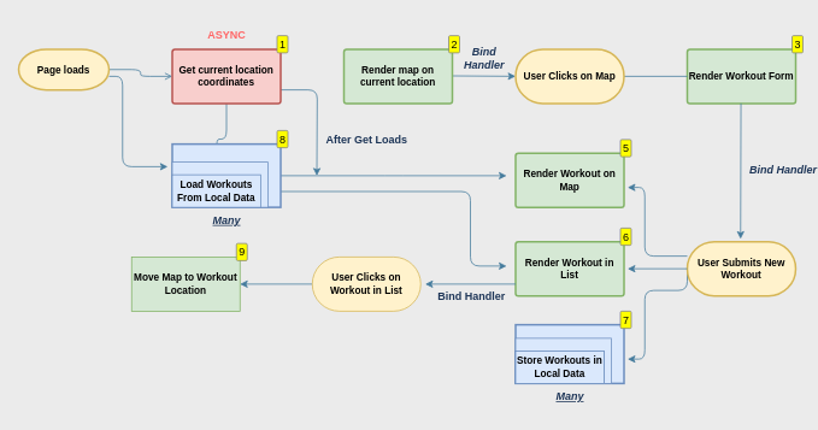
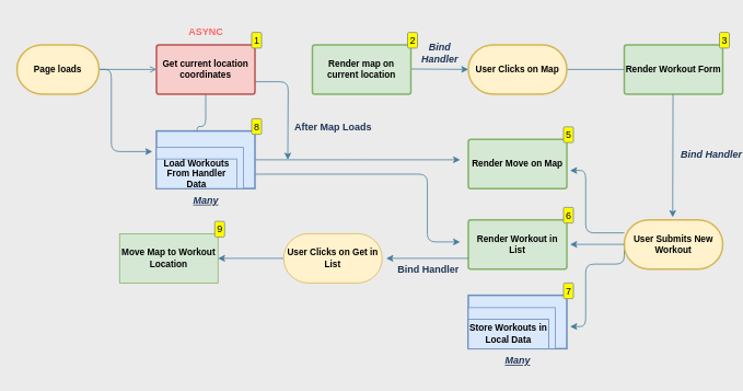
  <mxCell id="0" />
  <mxCell id="1" parent="0" />
  <mxCell id="2" value="" style="edgeStyle=orthogonalEdgeStyle;rounded=1;orthogonalLoop=1;jettySize=auto;html=1;labelBackgroundColor=none;strokeColor=#457B9D;fontColor=default;movable=0;resizable=0;rotatable=0;deletable=0;editable=0;locked=1;connectable=0;endArrow=open;" parent="1" source="4" target="7" edge="1"><mxGeometry relative="1" as="geometry" /></mxCell>
  <mxCell id="3" style="edgeStyle=orthogonalEdgeStyle;shape=connector;rounded=1;orthogonalLoop=1;jettySize=auto;html=1;labelBackgroundColor=default;strokeColor=#457B9D;fontFamily=Helvetica;fontSize=11;fontColor=#1D3557;endArrow=classic;fillColor=#A8DADC;movable=0;resizable=0;rotatable=0;deletable=0;editable=0;locked=1;connectable=0;" parent="1" source="4" edge="1"><mxGeometry relative="1" as="geometry"><mxPoint x="185" y="184" as="targetPoint" /><Array as="points"><mxPoint x="135" y="84" /><mxPoint x="135" y="184" /></Array></mxGeometry></mxCell>
- <mxCell id="4" value="&lt;b style=&quot;font-size: 11px;&quot;&gt;Page loads&lt;/b&gt;" style="strokeWidth=2;html=1;shape=mxgraph.flowchart.terminator;whiteSpace=wrap;movable=0;resizable=0;rotatable=0;deletable=0;editable=0;locked=1;connectable=0;rounded=1;labelBackgroundColor=none;fillColor=#fff2cc;strokeColor=#d6b656;fontSize=11;" parent="1" vertex="1"><mxGeometry x="20" y="54" width="100" height="45" as="geometry" /></mxCell>
+ <mxCell id="4" value="&lt;b style=&quot;font-size: 11px;&quot;&gt;Page loads&lt;/b&gt;" style="strokeWidth=2;html=1;shape=mxgraph.flowchart.terminator;whiteSpace=wrap;movable=0;resizable=0;rotatable=0;deletable=0;editable=0;locked=1;connectable=0;rounded=1;labelBackgroundColor=none;fillColor=#fff2cc;strokeColor=#d6b656;fontSize=11;" parent="1" vertex="1"><mxGeometry x="20" y="54" width="100" height="60" as="geometry" /></mxCell>
  <mxCell id="5" value="" style="edgeStyle=orthogonalEdgeStyle;rounded=1;orthogonalLoop=1;jettySize=auto;html=1;strokeColor=#457B9D;fontColor=#1D3557;fillColor=#A8DADC;movable=0;resizable=0;rotatable=0;deletable=0;editable=0;locked=1;connectable=0;" parent="1" source="7" target="32" edge="1"><mxGeometry relative="1" as="geometry" /></mxCell>
  <mxCell id="6" style="edgeStyle=orthogonalEdgeStyle;shape=connector;rounded=1;orthogonalLoop=1;jettySize=auto;html=1;exitX=1;exitY=0.75;exitDx=0;exitDy=0;labelBackgroundColor=default;strokeColor=#457B9D;fontFamily=Helvetica;fontSize=11;fontColor=#1D3557;endArrow=classic;fillColor=#A8DADC;movable=0;resizable=0;rotatable=0;deletable=0;editable=0;locked=1;connectable=0;" parent="1" source="7" edge="1"><mxGeometry relative="1" as="geometry"><mxPoint x="350" y="194" as="targetPoint" /></mxGeometry></mxCell>
  <mxCell id="7" value="&lt;b style=&quot;font-size: 11px;&quot;&gt;Get current location coordinates&lt;/b&gt;" style="whiteSpace=wrap;html=1;strokeWidth=2;movable=0;resizable=0;rotatable=0;deletable=0;editable=0;locked=1;connectable=0;rounded=1;labelBackgroundColor=none;fillColor=#f8cecc;strokeColor=#b85450;arcSize=5;enumerate=1;fontSize=11;" parent="1" vertex="1"><mxGeometry x="190" y="54" width="120" height="60" as="geometry" /></mxCell>
  <mxCell id="8" value="" style="endArrow=classic;html=1;rounded=1;labelBackgroundColor=none;strokeColor=#457B9D;fontColor=default;movable=0;resizable=0;rotatable=0;deletable=0;editable=0;locked=1;connectable=0;" parent="1" edge="1"><mxGeometry relative="1" as="geometry"><mxPoint x="500" y="83.5" as="sourcePoint" /><mxPoint x="570" y="84" as="targetPoint" /></mxGeometry></mxCell>
  <mxCell id="9" value="&lt;i style=&quot;font-size: 12px;&quot;&gt;&lt;b style=&quot;font-size: 12px;&quot;&gt;Bind &lt;br style=&quot;font-size: 12px;&quot;&gt;Handler&lt;/b&gt;&lt;/i&gt;" style="edgeLabel;resizable=0;html=1;align=center;verticalAlign=middle;rounded=1;labelBackgroundColor=none;fontColor=#1D3557;movable=0;rotatable=0;deletable=0;editable=0;locked=1;connectable=0;fontSize=12;" parent="8" connectable="0" vertex="1"><mxGeometry relative="1" as="geometry"><mxPoint y="-20" as="offset" /></mxGeometry></mxCell>
  <mxCell id="10" value="&lt;b style=&quot;font-size: 11px;&quot;&gt;Render map on current location&lt;/b&gt;" style="whiteSpace=wrap;html=1;strokeWidth=2;movable=0;resizable=0;rotatable=0;deletable=0;editable=0;locked=1;connectable=0;rounded=1;labelBackgroundColor=none;fillColor=#d5e8d4;strokeColor=#82b366;arcSize=5;enumerate=1;fontSize=11;" parent="1" vertex="1"><mxGeometry x="380" y="54" width="120" height="60" as="geometry" /></mxCell>
  <mxCell id="11" value="&lt;b style=&quot;font-size: 11px;&quot;&gt;Render Workout Form&lt;/b&gt;" style="whiteSpace=wrap;strokeWidth=2;movable=0;resizable=0;rotatable=0;deletable=0;editable=0;locked=1;connectable=0;labelBackgroundColor=none;html=1;rounded=1;fillColor=#d5e8d4;strokeColor=#82b366;arcSize=5;enumerate=1;comic=0;enumerateValue=3;fontSize=11;" parent="1" vertex="1"><mxGeometry x="760" y="54" width="120" height="60" as="geometry" /></mxCell>
  <mxCell id="12" value="" style="edgeStyle=orthogonalEdgeStyle;rounded=1;orthogonalLoop=1;jettySize=auto;html=1;strokeColor=#457B9D;fontColor=#1D3557;fillColor=#A8DADC;movable=0;resizable=0;rotatable=0;deletable=0;editable=0;locked=1;connectable=0;endArrow=none;" parent="1" source="13" target="11" edge="1"><mxGeometry relative="1" as="geometry" /></mxCell>
  <mxCell id="13" value="&lt;b style=&quot;font-size: 11px;&quot;&gt;User Clicks on Map&lt;/b&gt;" style="rounded=1;whiteSpace=wrap;html=1;strokeColor=#d6b656;fillColor=#fff2cc;arcSize=50;movable=0;resizable=0;rotatable=0;deletable=0;editable=0;locked=1;connectable=0;strokeWidth=2;fontSize=11;" parent="1" vertex="1"><mxGeometry x="570" y="54" width="120" height="60" as="geometry" /></mxCell>
  <mxCell id="14" value="&lt;b&gt;&lt;span&gt;ASYNC&lt;/span&gt;&lt;/b&gt;" style="text;html=1;align=center;verticalAlign=middle;resizable=0;points=[];autosize=1;fillColor=none;fontColor=#FF6666;strokeColor=none;strokeWidth=0;rounded=1;movable=0;rotatable=0;deletable=0;editable=0;locked=1;connectable=0;fontStyle=0;shadow=0;" parent="1" vertex="1"><mxGeometry x="212" y="20" width="76" height="38" as="geometry" /></mxCell>
  <mxCell id="15" value="" style="endArrow=classic;html=1;rounded=0;strokeColor=#457B9D;movable=0;resizable=0;rotatable=0;deletable=0;editable=0;locked=1;connectable=0;" parent="1" edge="1"><mxGeometry relative="1" as="geometry"><mxPoint x="819.41" y="114" as="sourcePoint" /><mxPoint x="819" y="264" as="targetPoint" /></mxGeometry></mxCell>
  <mxCell id="16" value="&lt;b style=&quot;font-size: 12px;&quot;&gt;&lt;i style=&quot;font-size: 12px;&quot;&gt;Bind Handler&lt;/i&gt;&lt;/b&gt;" style="edgeLabel;resizable=0;html=1;align=center;verticalAlign=middle;fontSize=12;labelBackgroundColor=none;fontFamily=Helvetica;fontColor=#1D3557;movable=0;rotatable=0;deletable=0;editable=0;locked=1;connectable=0;" parent="15" connectable="0" vertex="1"><mxGeometry relative="1" as="geometry"><mxPoint x="46" y="-1" as="offset" /></mxGeometry></mxCell>
  <mxCell id="17" value="" style="edgeStyle=orthogonalEdgeStyle;shape=connector;rounded=1;orthogonalLoop=1;jettySize=auto;html=1;labelBackgroundColor=default;strokeColor=#457B9D;fontFamily=Helvetica;fontSize=11;fontColor=#1D3557;endArrow=classic;fillColor=#A8DADC;" parent="1" target="20" edge="1"><mxGeometry relative="1" as="geometry"><mxPoint x="625.471" y="207" as="sourcePoint" /></mxGeometry></mxCell>
  <mxCell id="18" value="" style="edgeStyle=orthogonalEdgeStyle;shape=connector;rounded=1;orthogonalLoop=1;jettySize=auto;html=1;labelBackgroundColor=default;strokeColor=#457B9D;fontFamily=Helvetica;fontSize=11;fontColor=#1D3557;endArrow=classic;fillColor=#A8DADC;exitX=0;exitY=0.5;exitDx=0;exitDy=0;movable=0;resizable=0;rotatable=0;deletable=0;editable=0;locked=1;connectable=0;" parent="1" source="19" edge="1"><mxGeometry relative="1" as="geometry"><mxPoint x="694" y="397" as="targetPoint" /><Array as="points"><mxPoint x="760" y="321" /><mxPoint x="713" y="321" /></Array></mxGeometry></mxCell>
  <mxCell id="19" value="&lt;b&gt;User Submits New Workout&lt;/b&gt;" style="rounded=1;whiteSpace=wrap;html=1;fontFamily=Helvetica;fontSize=11;arcSize=50;fillColor=#fff2cc;strokeColor=#d6b656;strokeWidth=2;movable=0;resizable=0;rotatable=0;deletable=0;editable=0;locked=1;connectable=0;" parent="1" vertex="1"><mxGeometry x="760" y="267" width="120" height="60" as="geometry" /></mxCell>
- <mxCell id="20" value="&lt;b&gt;Render Workout on Map&lt;/b&gt;" style="rounded=1;whiteSpace=wrap;html=1;fontFamily=Helvetica;fontSize=11;arcSize=5;fillColor=#d5e8d4;strokeColor=#82b366;strokeWidth=2;movable=0;resizable=0;rotatable=0;deletable=0;editable=0;locked=1;connectable=0;enumerate=1;enumerateValue=5;" parent="1" vertex="1"><mxGeometry x="570" y="169" width="120" height="60" as="geometry" /></mxCell>
+ <mxCell id="20" value="&lt;b&gt;Render Move on Map&lt;/b&gt;" style="rounded=1;whiteSpace=wrap;html=1;fontFamily=Helvetica;fontSize=11;arcSize=5;fillColor=#d5e8d4;strokeColor=#82b366;strokeWidth=2;movable=0;resizable=0;rotatable=0;deletable=0;editable=0;locked=1;connectable=0;enumerate=1;enumerateValue=5;" parent="1" vertex="1"><mxGeometry x="570" y="169" width="120" height="60" as="geometry" /></mxCell>
  <mxCell id="21" value="" style="edgeStyle=orthogonalEdgeStyle;shape=connector;rounded=1;orthogonalLoop=1;jettySize=auto;html=1;labelBackgroundColor=default;strokeColor=#457B9D;fontFamily=Helvetica;fontSize=11;fontColor=#1D3557;endArrow=classic;fillColor=#A8DADC;movable=0;resizable=0;rotatable=0;deletable=0;editable=0;locked=1;connectable=0;" parent="1" source="19" edge="1"><mxGeometry relative="1" as="geometry"><mxPoint x="760" y="297" as="sourcePoint" /><mxPoint x="694" y="207" as="targetPoint" /><Array as="points"><mxPoint x="713" y="283" /><mxPoint x="713" y="207" /></Array></mxGeometry></mxCell>
  <mxCell id="22" value="&lt;b&gt;Render Workout in List&lt;/b&gt;" style="rounded=1;whiteSpace=wrap;html=1;fontFamily=Helvetica;fontSize=11;arcSize=5;fillColor=#d5e8d4;strokeColor=#82b366;strokeWidth=2;movable=0;resizable=0;rotatable=0;deletable=0;editable=0;locked=1;connectable=0;enumerate=1;enumerateValue=6;" parent="1" vertex="1"><mxGeometry x="570" y="267" width="120" height="60" as="geometry" /></mxCell>
  <mxCell id="23" value="" style="endArrow=classic;html=1;rounded=1;labelBackgroundColor=default;strokeColor=#457B9D;fontFamily=Helvetica;fontSize=11;fontColor=#1D3557;fillColor=#A8DADC;shape=connector;exitX=0;exitY=0.5;exitDx=0;exitDy=0;movable=0;resizable=0;rotatable=0;deletable=0;editable=0;locked=1;connectable=0;" parent="1" source="19" edge="1"><mxGeometry width="50" height="50" relative="1" as="geometry"><mxPoint x="466" y="200" as="sourcePoint" /><mxPoint x="694" y="297" as="targetPoint" /></mxGeometry></mxCell>
  <mxCell id="24" value="" style="rounded=0;whiteSpace=wrap;html=1;fontFamily=Helvetica;fontSize=11;fillColor=#dae8fc;strokeColor=#6c8ebf;enumerate=1;enumerateValue=7;movable=0;resizable=0;rotatable=0;deletable=0;editable=0;locked=1;connectable=0;strokeWidth=2;" parent="1" vertex="1"><mxGeometry x="570" y="359" width="120" height="65" as="geometry" /></mxCell>
  <mxCell id="25" value="" style="rounded=0;whiteSpace=wrap;html=1;fontFamily=Helvetica;fontSize=11;fillColor=#dae8fc;strokeColor=#6c8ebf;movable=0;resizable=0;rotatable=0;deletable=0;editable=0;locked=1;connectable=0;" parent="1" vertex="1"><mxGeometry x="570" y="374" width="106" height="50" as="geometry" /></mxCell>
  <mxCell id="26" value="&lt;b&gt;Store Workouts in Local Data&lt;/b&gt;" style="rounded=0;whiteSpace=wrap;html=1;fontFamily=Helvetica;fontSize=11;fillColor=#dae8fc;strokeColor=#6c8ebf;movable=0;resizable=0;rotatable=0;deletable=0;editable=0;locked=1;connectable=0;" parent="1" vertex="1"><mxGeometry x="570" y="388" width="98" height="36" as="geometry" /></mxCell>
  <mxCell id="27" value="" style="edgeStyle=orthogonalEdgeStyle;shape=connector;rounded=1;orthogonalLoop=1;jettySize=auto;html=1;labelBackgroundColor=default;strokeColor=#457B9D;fontFamily=Helvetica;fontSize=11;fontColor=#1D3557;endArrow=classic;fillColor=#A8DADC;movable=0;resizable=0;rotatable=0;deletable=0;editable=0;locked=1;connectable=0;" parent="1" source="29" edge="1"><mxGeometry relative="1" as="geometry"><mxPoint x="560" y="194" as="targetPoint" /></mxGeometry></mxCell>
  <mxCell id="28" style="edgeStyle=orthogonalEdgeStyle;shape=connector;rounded=1;orthogonalLoop=1;jettySize=auto;html=1;exitX=1;exitY=0.75;exitDx=0;exitDy=0;labelBackgroundColor=default;strokeColor=#457B9D;fontFamily=Helvetica;fontSize=11;fontColor=#1D3557;endArrow=classic;fillColor=#A8DADC;movable=0;resizable=0;rotatable=0;deletable=0;editable=0;locked=1;connectable=0;" parent="1" source="29" edge="1"><mxGeometry relative="1" as="geometry"><mxPoint x="560" y="294" as="targetPoint" /><Array as="points"><mxPoint x="520" y="211" /><mxPoint x="520" y="294" /></Array></mxGeometry></mxCell>
  <mxCell id="29" value="" style="rounded=0;whiteSpace=wrap;html=1;fontFamily=Helvetica;fontSize=11;fillColor=#dae8fc;strokeColor=#6c8ebf;enumerate=1;enumerateValue=8;movable=0;resizable=0;rotatable=0;deletable=0;editable=0;locked=1;connectable=0;strokeWidth=2;" parent="1" vertex="1"><mxGeometry x="190" y="159" width="120" height="70" as="geometry" /></mxCell>
  <mxCell id="30" value="&lt;b&gt;Store Workouts in Local Data&lt;/b&gt;" style="rounded=0;whiteSpace=wrap;html=1;fontFamily=Helvetica;fontSize=11;fillColor=#dae8fc;strokeColor=#6c8ebf;movable=0;resizable=0;rotatable=0;deletable=0;editable=0;locked=1;connectable=0;" parent="1" vertex="1"><mxGeometry x="570" y="388" width="98" height="36" as="geometry" /></mxCell>
  <mxCell id="31" value="" style="rounded=0;whiteSpace=wrap;html=1;fontFamily=Helvetica;fontSize=11;fillColor=#dae8fc;strokeColor=#6c8ebf;movable=0;resizable=0;rotatable=0;deletable=0;editable=0;locked=1;connectable=0;" parent="1" vertex="1"><mxGeometry x="190" y="179" width="106" height="50" as="geometry" /></mxCell>
- <mxCell id="32" value="&lt;b&gt;Load Workouts From Local Data&lt;/b&gt;" style="rounded=0;whiteSpace=wrap;html=1;fontFamily=Helvetica;fontSize=11;fillColor=#dae8fc;strokeColor=#6c8ebf;movable=0;resizable=0;rotatable=0;deletable=0;editable=0;locked=1;connectable=0;" parent="1" vertex="1"><mxGeometry x="190" y="193" width="98" height="36" as="geometry" /></mxCell>
- <mxCell id="33" value="&lt;b style=&quot;font-size: 12px;&quot;&gt;After Get Loads&lt;/b&gt;" style="text;html=1;align=center;verticalAlign=middle;resizable=0;points=[];autosize=1;strokeColor=none;fillColor=none;fontSize=12;fontFamily=Helvetica;fontColor=#1D3557;movable=0;rotatable=0;deletable=0;editable=0;locked=1;connectable=0;" parent="1" vertex="1"><mxGeometry x="345" y="139" width="120" height="30" as="geometry" /></mxCell>
+ <mxCell id="32" value="&lt;b&gt;Load Workouts From Handler Data&lt;/b&gt;" style="rounded=0;whiteSpace=wrap;html=1;fontFamily=Helvetica;fontSize=11;fillColor=#dae8fc;strokeColor=#6c8ebf;movable=0;resizable=0;rotatable=0;deletable=0;editable=0;locked=1;connectable=0;" parent="1" vertex="1"><mxGeometry x="190" y="193" width="98" height="36" as="geometry" /></mxCell>
+ <mxCell id="33" value="&lt;b style=&quot;font-size: 12px;&quot;&gt;After Map Loads&lt;/b&gt;" style="text;html=1;align=center;verticalAlign=middle;resizable=0;points=[];autosize=1;strokeColor=none;fillColor=none;fontSize=12;fontFamily=Helvetica;fontColor=#1D3557;movable=0;rotatable=0;deletable=0;editable=0;locked=1;connectable=0;" parent="1" vertex="1"><mxGeometry x="345" y="139" width="120" height="30" as="geometry" /></mxCell>
  <mxCell id="34" value="" style="edgeStyle=orthogonalEdgeStyle;shape=connector;rounded=1;orthogonalLoop=1;jettySize=auto;html=1;labelBackgroundColor=default;strokeColor=#457B9D;fontFamily=Helvetica;fontSize=11;fontColor=#1D3557;endArrow=classic;fillColor=#A8DADC;movable=0;resizable=0;rotatable=0;deletable=0;editable=0;locked=1;connectable=0;" parent="1" source="35" target="38" edge="1"><mxGeometry relative="1" as="geometry" /></mxCell>
- <mxCell id="35" value="&lt;b&gt;User Clicks on Workout in List&lt;br&gt;&lt;/b&gt;" style="rounded=1;whiteSpace=wrap;html=1;fontFamily=Helvetica;fontSize=11;arcSize=50;fillColor=#fff2cc;strokeColor=#d6b656;movable=0;resizable=0;rotatable=0;deletable=0;editable=0;locked=1;connectable=0;" parent="1" vertex="1"><mxGeometry x="345" y="284" width="120" height="60" as="geometry" /></mxCell>
+ <mxCell id="35" value="&lt;b&gt;User Clicks on Get in List&lt;br&gt;&lt;/b&gt;" style="rounded=1;whiteSpace=wrap;html=1;fontFamily=Helvetica;fontSize=11;arcSize=50;fillColor=#fff2cc;strokeColor=#d6b656;movable=0;resizable=0;rotatable=0;deletable=0;editable=0;locked=1;connectable=0;" parent="1" vertex="1"><mxGeometry x="345" y="284" width="120" height="60" as="geometry" /></mxCell>
  <mxCell id="36" value="" style="endArrow=classic;html=1;rounded=1;labelBackgroundColor=default;strokeColor=#457B9D;fontFamily=Helvetica;fontSize=11;fontColor=#1D3557;fillColor=#A8DADC;shape=connector;movable=0;resizable=0;rotatable=0;deletable=0;editable=0;locked=1;connectable=0;" parent="1" edge="1"><mxGeometry relative="1" as="geometry"><mxPoint x="570" y="314" as="sourcePoint" /><mxPoint x="470" y="314" as="targetPoint" /><Array as="points" /></mxGeometry></mxCell>
  <mxCell id="37" value="&lt;b style=&quot;font-size: 12px;&quot;&gt;&lt;font style=&quot;font-size: 12px;&quot;&gt;Bind Handler&lt;br style=&quot;font-size: 12px;&quot;&gt;&lt;/font&gt;&lt;/b&gt;" style="edgeLabel;resizable=0;html=1;align=center;verticalAlign=middle;fontFamily=Helvetica;fontSize=12;fontColor=#1D3557;labelBackgroundColor=none;movable=0;rotatable=0;deletable=0;editable=0;locked=1;connectable=0;" parent="36" connectable="0" vertex="1"><mxGeometry relative="1" as="geometry"><mxPoint y="13" as="offset" /></mxGeometry></mxCell>
  <mxCell id="38" value="&lt;b&gt;Move Map to Workout Location&lt;/b&gt;" style="whiteSpace=wrap;html=1;fontSize=11;fillColor=#d5e8d4;strokeColor=#82b366;arcSize=4;movable=0;resizable=0;rotatable=0;deletable=0;editable=0;locked=1;connectable=0;enumerate=1;enumerateValue=9;rounded=0;" parent="1" vertex="1"><mxGeometry x="145" y="284" width="120" height="60" as="geometry" /></mxCell>
  <mxCell id="39" value="Many" style="text;html=1;align=center;verticalAlign=middle;resizable=0;points=[];autosize=1;strokeColor=none;fillColor=none;fontSize=12;fontFamily=Helvetica;fontColor=#1D3557;fontStyle=7;movable=0;rotatable=0;deletable=0;editable=0;locked=1;connectable=0;" parent="1" vertex="1"><mxGeometry x="225" y="229" width="50" height="30" as="geometry" /></mxCell>
  <mxCell id="40" value="Many" style="text;html=1;align=center;verticalAlign=middle;resizable=0;points=[];autosize=1;strokeColor=none;fillColor=none;fontSize=12;fontFamily=Helvetica;fontColor=#1D3557;fontStyle=7;movable=0;rotatable=0;deletable=0;editable=0;locked=1;connectable=0;" parent="1" vertex="1"><mxGeometry x="605" y="424" width="50" height="30" as="geometry" /></mxCell>
